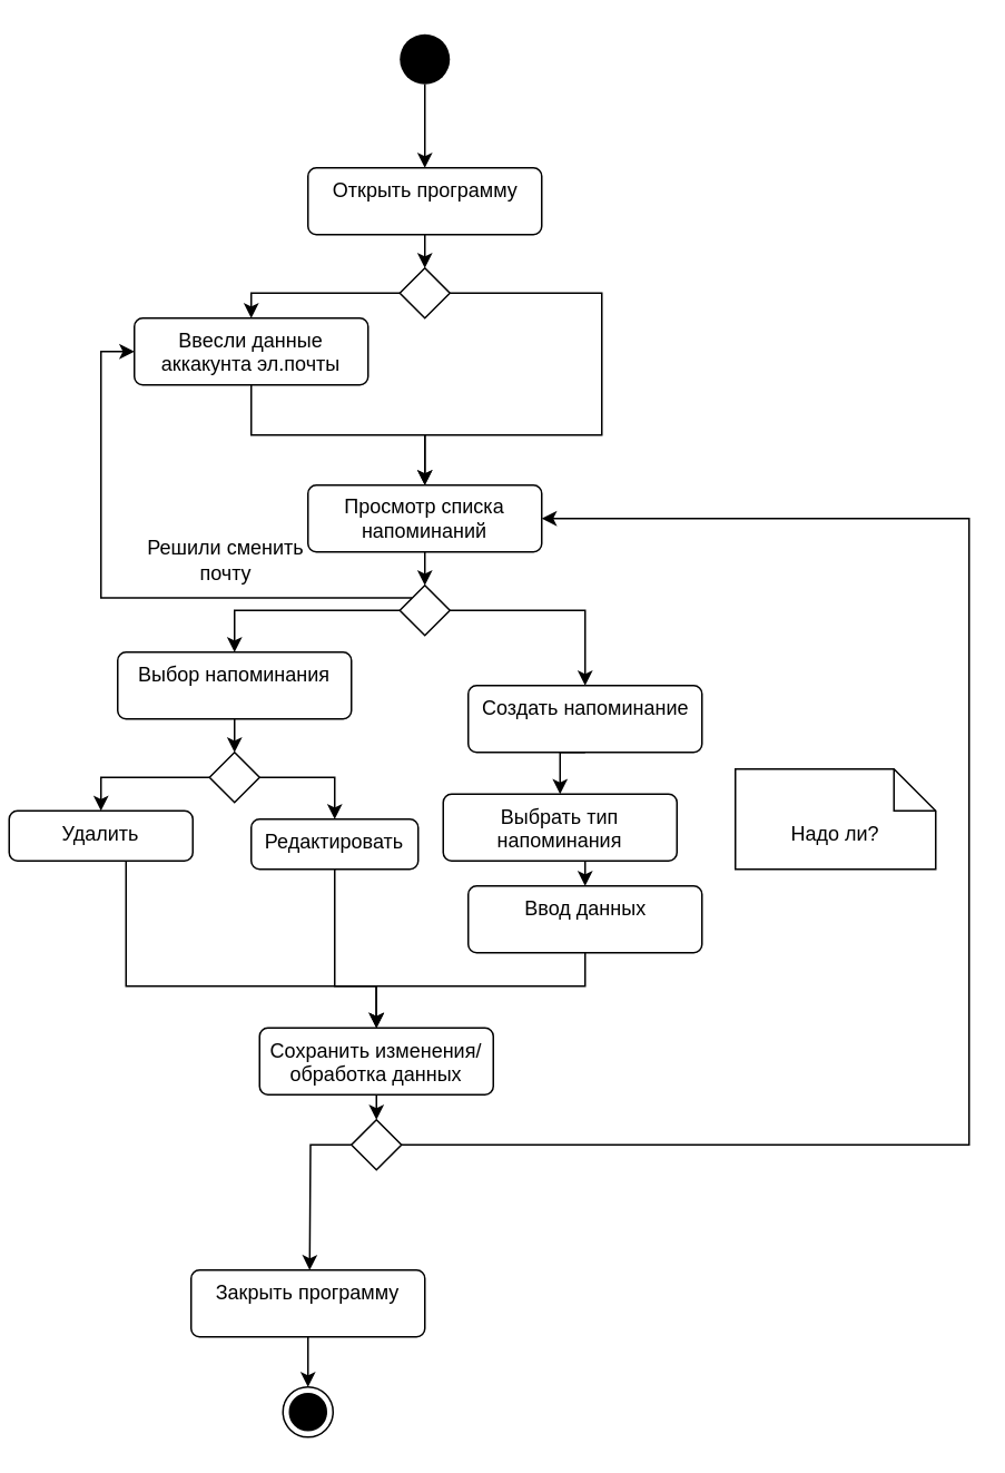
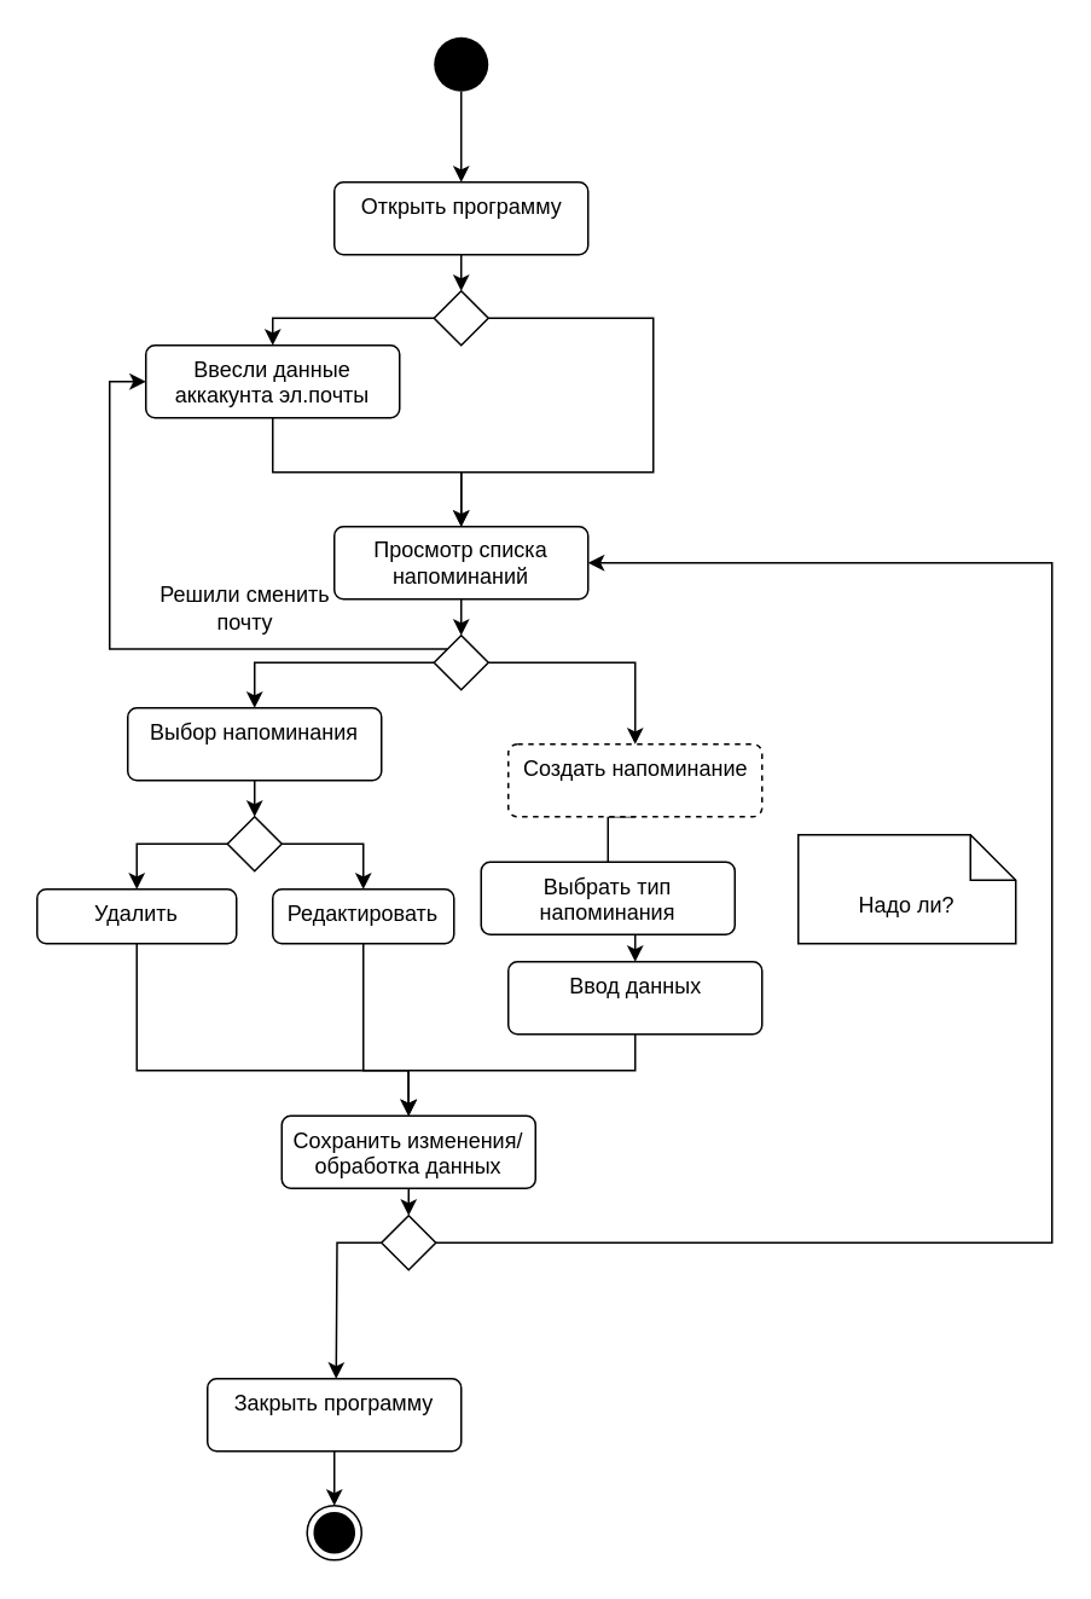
  <mxCell id="0" />
  <mxCell id="1" parent="0" />
  <mxCell id="2" style="edgeStyle=orthogonalEdgeStyle;rounded=0;orthogonalLoop=1;jettySize=auto;html=1;exitX=0.5;exitY=1;exitDx=0;exitDy=0;entryX=0.5;entryY=0;entryDx=0;entryDy=0;" parent="1" source="3" target="5" edge="1"><mxGeometry relative="1" as="geometry" /></mxCell>
  <mxCell id="3" value="" style="ellipse;fillColor=#000000;strokeColor=none;" parent="1" vertex="1"><mxGeometry x="239" width="30" height="30" as="geometry" y="20" /></mxCell>
  <mxCell id="4" style="edgeStyle=orthogonalEdgeStyle;rounded=0;orthogonalLoop=1;jettySize=auto;html=1;exitX=0.5;exitY=1;exitDx=0;exitDy=0;entryX=0.5;entryY=0;entryDx=0;entryDy=0;" edge="1" parent="1" source="5" target="38"><mxGeometry relative="1" as="geometry" /></mxCell>
  <mxCell id="5" value="Открыть программу" style="html=1;align=center;verticalAlign=top;rounded=1;absoluteArcSize=1;arcSize=10;dashed=0;" parent="1" vertex="1"><mxGeometry x="184" y="100" width="140" height="40" as="geometry" /></mxCell>
  <mxCell id="6" style="edgeStyle=orthogonalEdgeStyle;rounded=0;orthogonalLoop=1;jettySize=auto;html=1;exitX=0.5;exitY=1;exitDx=0;exitDy=0;entryX=0.5;entryY=0;entryDx=0;entryDy=0;" parent="1" source="7" target="30" edge="1"><mxGeometry relative="1" as="geometry"><Array as="points"><mxPoint x="75" y="590" /><mxPoint x="225" y="590" /></Array></mxGeometry></mxCell>
- <mxCell id="7" value="Удалить" style="html=1;align=center;verticalAlign=top;rounded=1;absoluteArcSize=1;arcSize=10;dashed=0;whiteSpace=wrap;" parent="1" vertex="1"><mxGeometry x="5" y="485" width="110" height="30" as="geometry" /></mxCell>
+ <mxCell id="7" value="Удалить" style="html=1;align=center;verticalAlign=top;rounded=1;absoluteArcSize=1;arcSize=10;dashed=0;whiteSpace=wrap;" parent="1" vertex="1"><mxGeometry x="20" y="490" width="110" height="30" as="geometry" /></mxCell>
  <mxCell id="8" style="edgeStyle=orthogonalEdgeStyle;rounded=0;orthogonalLoop=1;jettySize=auto;html=1;exitX=0.5;exitY=1;exitDx=0;exitDy=0;entryX=0.5;entryY=0;entryDx=0;entryDy=0;" parent="1" source="9" target="15" edge="1"><mxGeometry relative="1" as="geometry" /></mxCell>
  <mxCell id="9" value="Просмотр списка напоминаний" style="html=1;align=center;verticalAlign=middle;rounded=1;absoluteArcSize=1;arcSize=10;dashed=0;whiteSpace=wrap;" parent="1" vertex="1"><mxGeometry x="184" y="290" width="140" height="40" as="geometry" /></mxCell>
- <mxCell id="10" style="edgeStyle=orthogonalEdgeStyle;rounded=0;orthogonalLoop=1;jettySize=auto;html=1;exitX=0.5;exitY=1;exitDx=0;exitDy=0;entryX=0.5;entryY=0;entryDx=0;entryDy=0;" parent="1" source="11" target="19" edge="1"><mxGeometry relative="1" as="geometry" /></mxCell>
- <mxCell id="11" value="Создать напоминание" style="html=1;align=center;verticalAlign=top;rounded=1;absoluteArcSize=1;arcSize=10;dashed=0;" parent="1" vertex="1"><mxGeometry x="280" y="410" width="140" height="40" as="geometry" /></mxCell>
+ <mxCell id="10" style="edgeStyle=orthogonalEdgeStyle;rounded=0;orthogonalLoop=1;jettySize=auto;html=1;exitX=0.5;exitY=1;exitDx=0;exitDy=0;entryX=0.5;entryY=0;entryDx=0;entryDy=0;endArrow=none;" parent="1" source="11" target="19" edge="1"><mxGeometry relative="1" as="geometry" /></mxCell>
+ <mxCell id="11" value="Создать напоминание" style="html=1;align=center;verticalAlign=top;rounded=1;absoluteArcSize=1;arcSize=10;dashed=1;" parent="1" vertex="1"><mxGeometry x="280" y="410" width="140" height="40" as="geometry" /></mxCell>
  <mxCell id="12" style="edgeStyle=orthogonalEdgeStyle;rounded=0;orthogonalLoop=1;jettySize=auto;html=1;exitX=0;exitY=0.5;exitDx=0;exitDy=0;" parent="1" source="15" target="32" edge="1"><mxGeometry relative="1" as="geometry" /></mxCell>
  <mxCell id="13" style="edgeStyle=orthogonalEdgeStyle;rounded=0;orthogonalLoop=1;jettySize=auto;html=1;exitX=1;exitY=0.5;exitDx=0;exitDy=0;entryX=0.5;entryY=0;entryDx=0;entryDy=0;" parent="1" source="15" target="11" edge="1"><mxGeometry relative="1" as="geometry" /></mxCell>
  <mxCell id="14" style="edgeStyle=orthogonalEdgeStyle;rounded=0;orthogonalLoop=1;jettySize=auto;html=1;exitX=0;exitY=0;exitDx=0;exitDy=0;entryX=0;entryY=0.5;entryDx=0;entryDy=0;" edge="1" parent="1" source="15" target="40"><mxGeometry relative="1" as="geometry" /></mxCell>
  <mxCell id="15" value="" style="rhombus;" parent="1" vertex="1"><mxGeometry x="239" y="350" width="30" height="30" as="geometry" /></mxCell>
  <mxCell id="16" style="edgeStyle=orthogonalEdgeStyle;rounded=0;orthogonalLoop=1;jettySize=auto;html=1;exitX=0.5;exitY=1;exitDx=0;exitDy=0;entryX=0.5;entryY=0;entryDx=0;entryDy=0;" parent="1" source="17" target="30" edge="1"><mxGeometry relative="1" as="geometry"><Array as="points"><mxPoint x="350" y="590" /><mxPoint x="225" y="590" /></Array></mxGeometry></mxCell>
  <mxCell id="17" value="Ввод данных" style="html=1;align=center;verticalAlign=top;rounded=1;absoluteArcSize=1;arcSize=10;dashed=0;" parent="1" vertex="1"><mxGeometry x="280" y="530" width="140" height="40" as="geometry" /></mxCell>
  <mxCell id="18" style="edgeStyle=orthogonalEdgeStyle;rounded=0;orthogonalLoop=1;jettySize=auto;html=1;exitX=0.5;exitY=1;exitDx=0;exitDy=0;entryX=0.5;entryY=0;entryDx=0;entryDy=0;" parent="1" source="19" target="17" edge="1"><mxGeometry relative="1" as="geometry" /></mxCell>
  <mxCell id="19" value="Выбрать тип напоминания" style="html=1;align=center;verticalAlign=top;rounded=1;absoluteArcSize=1;arcSize=10;dashed=0;whiteSpace=wrap;" parent="1" vertex="1"><mxGeometry x="265" y="475" width="140" height="40" as="geometry" /></mxCell>
  <mxCell id="20" value="Надо ли?" style="shape=note2;boundedLbl=1;whiteSpace=wrap;html=1;size=25;verticalAlign=top;align=center;" parent="1" vertex="1"><mxGeometry x="440" y="460" width="120" height="60" as="geometry" /></mxCell>
  <mxCell id="21" style="edgeStyle=orthogonalEdgeStyle;rounded=0;orthogonalLoop=1;jettySize=auto;html=1;exitX=0.5;exitY=1;exitDx=0;exitDy=0;entryX=0.5;entryY=0;entryDx=0;entryDy=0;" parent="1" source="22" target="30" edge="1"><mxGeometry relative="1" as="geometry"><Array as="points"><mxPoint x="200" y="590" /><mxPoint x="225" y="590" /></Array></mxGeometry></mxCell>
  <mxCell id="22" value="Редактировать" style="html=1;align=center;verticalAlign=top;rounded=1;absoluteArcSize=1;arcSize=10;dashed=0;whiteSpace=wrap;" parent="1" vertex="1"><mxGeometry x="150" y="490" width="100" height="30" as="geometry" /></mxCell>
  <mxCell id="23" style="edgeStyle=orthogonalEdgeStyle;rounded=0;orthogonalLoop=1;jettySize=auto;html=1;exitX=0;exitY=0.5;exitDx=0;exitDy=0;entryX=0.5;entryY=0;entryDx=0;entryDy=0;" parent="1" source="25" target="7" edge="1"><mxGeometry relative="1" as="geometry" /></mxCell>
  <mxCell id="24" style="edgeStyle=orthogonalEdgeStyle;rounded=0;orthogonalLoop=1;jettySize=auto;html=1;exitX=1;exitY=0.5;exitDx=0;exitDy=0;" parent="1" source="25" target="22" edge="1"><mxGeometry relative="1" as="geometry" /></mxCell>
  <mxCell id="25" value="" style="rhombus;" parent="1" vertex="1"><mxGeometry x="125" y="450" width="30" height="30" as="geometry" /></mxCell>
  <mxCell id="26" style="edgeStyle=orthogonalEdgeStyle;rounded=0;orthogonalLoop=1;jettySize=auto;html=1;exitX=1;exitY=0.5;exitDx=0;exitDy=0;entryX=1;entryY=0.5;entryDx=0;entryDy=0;" parent="1" source="28" target="9" edge="1"><mxGeometry relative="1" as="geometry"><mxPoint x="610" y="260" as="targetPoint" /><Array as="points"><mxPoint x="580" y="685" /><mxPoint x="580" y="310" /></Array></mxGeometry></mxCell>
  <mxCell id="27" style="edgeStyle=orthogonalEdgeStyle;rounded=0;orthogonalLoop=1;jettySize=auto;html=1;exitX=0;exitY=0.5;exitDx=0;exitDy=0;entryX=0.5;entryY=0;entryDx=0;entryDy=0;" parent="1" source="28" edge="1"><mxGeometry relative="1" as="geometry"><mxPoint x="185" y="760" as="targetPoint" /></mxGeometry></mxCell>
  <mxCell id="28" value="" style="rhombus;" parent="1" vertex="1"><mxGeometry x="210" y="670" width="30" height="30" as="geometry" /></mxCell>
  <mxCell id="29" style="edgeStyle=orthogonalEdgeStyle;rounded=0;orthogonalLoop=1;jettySize=auto;html=1;exitX=0.5;exitY=1;exitDx=0;exitDy=0;entryX=0.5;entryY=0;entryDx=0;entryDy=0;" parent="1" source="30" target="28" edge="1"><mxGeometry relative="1" as="geometry" /></mxCell>
  <mxCell id="30" value="Сохранить изменения/обработка данных" style="html=1;align=center;verticalAlign=top;rounded=1;absoluteArcSize=1;arcSize=10;dashed=0;whiteSpace=wrap;" parent="1" vertex="1"><mxGeometry x="155" y="615" width="140" height="40" as="geometry" /></mxCell>
  <mxCell id="31" style="edgeStyle=orthogonalEdgeStyle;rounded=0;orthogonalLoop=1;jettySize=auto;html=1;exitX=0.5;exitY=1;exitDx=0;exitDy=0;entryX=0.5;entryY=0;entryDx=0;entryDy=0;" parent="1" source="32" target="25" edge="1"><mxGeometry relative="1" as="geometry" /></mxCell>
  <mxCell id="32" value="Выбор напоминания" style="html=1;align=center;verticalAlign=top;rounded=1;absoluteArcSize=1;arcSize=10;dashed=0;whiteSpace=wrap;" parent="1" vertex="1"><mxGeometry x="70" y="390" width="140" height="40" as="geometry" /></mxCell>
  <mxCell id="33" style="edgeStyle=orthogonalEdgeStyle;rounded=0;orthogonalLoop=1;jettySize=auto;html=1;exitX=0.5;exitY=1;exitDx=0;exitDy=0;" parent="1" source="34" target="35" edge="1"><mxGeometry relative="1" as="geometry" /></mxCell>
  <mxCell id="34" value="Закрыть программу" style="html=1;align=center;verticalAlign=top;rounded=1;absoluteArcSize=1;arcSize=10;dashed=0;whiteSpace=wrap;" parent="1" vertex="1"><mxGeometry x="114" y="760" width="140" height="40" as="geometry" /></mxCell>
  <mxCell id="35" value="" style="ellipse;html=1;shape=endState;fillColor=#000000;strokeColor=#000000;" parent="1" vertex="1"><mxGeometry x="169" y="830" width="30" height="30" as="geometry" /></mxCell>
  <mxCell id="36" style="edgeStyle=orthogonalEdgeStyle;rounded=0;orthogonalLoop=1;jettySize=auto;html=1;exitX=0;exitY=0.5;exitDx=0;exitDy=0;entryX=0.5;entryY=0;entryDx=0;entryDy=0;" edge="1" parent="1" source="38" target="40"><mxGeometry relative="1" as="geometry"><Array as="points"><mxPoint x="150" y="175" /></Array></mxGeometry></mxCell>
  <mxCell id="37" style="edgeStyle=orthogonalEdgeStyle;rounded=0;orthogonalLoop=1;jettySize=auto;html=1;exitX=1;exitY=0.5;exitDx=0;exitDy=0;entryX=0.5;entryY=0;entryDx=0;entryDy=0;" edge="1" parent="1" source="38" target="9"><mxGeometry relative="1" as="geometry"><Array as="points"><mxPoint x="360" y="175" /><mxPoint x="360" y="260" /><mxPoint x="254" y="260" /></Array></mxGeometry></mxCell>
  <mxCell id="38" value="" style="rhombus;" vertex="1" parent="1"><mxGeometry x="239" y="160" width="30" height="30" as="geometry" /></mxCell>
  <mxCell id="39" style="edgeStyle=orthogonalEdgeStyle;rounded=0;orthogonalLoop=1;jettySize=auto;html=1;exitX=0.5;exitY=1;exitDx=0;exitDy=0;entryX=0.5;entryY=0;entryDx=0;entryDy=0;" edge="1" parent="1" source="40" target="9"><mxGeometry relative="1" as="geometry"><Array as="points"><mxPoint x="150" y="260" /><mxPoint x="254" y="260" /></Array></mxGeometry></mxCell>
  <mxCell id="40" value="Ввесли данные аккакунта эл.почты" style="html=1;align=center;verticalAlign=top;rounded=1;absoluteArcSize=1;arcSize=10;dashed=0;whiteSpace=wrap;" vertex="1" parent="1"><mxGeometry x="80" y="190" width="140" height="40" as="geometry" /></mxCell>
  <mxCell id="41" value="Решили сменить почту" style="text;html=1;strokeColor=none;fillColor=none;align=center;verticalAlign=middle;whiteSpace=wrap;rounded=0;" vertex="1" parent="1"><mxGeometry x="80" y="320" width="110" height="30" as="geometry" /></mxCell>
